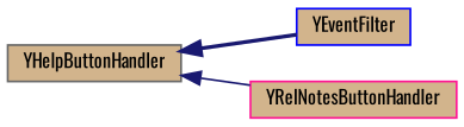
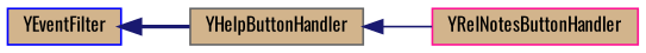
  digraph {
    fontname=Oswald
    rankdir=LR
    node [fillcolor=tan fontname=Oswald fontsize=10 shape=record style=filled]
    edge [color=midnightblue dir=back fontname=Oswald fontsize=10 labelfontname=Helvetica labelfontsize=10]
    n1 [color=blue height=0.2 label=YEventFilter width=0.4]
    n2 [color=gray40 height=0.2 label=YHelpButtonHandler width=0.4]
    n3 [color=deeppink height=0.2 label=YRelNotesButtonHandler width=0.4]
-   n2 -> n1 [style=bold]
+   n1 -> n2 [style=bold]
    n2 -> n3 [style=solid]
  }
